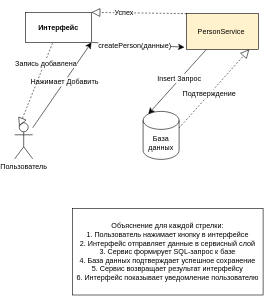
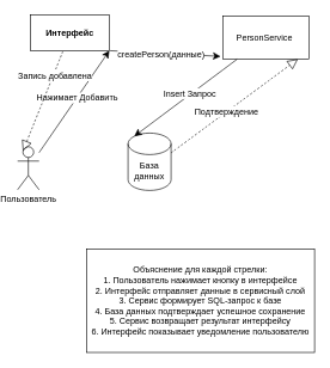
  <mxCell id="0" />
  <mxCell id="1" parent="0" />
  <mxCell id="2" style="edgeStyle=none;curved=1;rounded=0;orthogonalLoop=1;jettySize=auto;html=1;fontSize=12;startSize=8;endSize=8;entryX=1;entryY=1;entryDx=0;entryDy=0;" edge="1" parent="1" source="4" target="8"><mxGeometry relative="1" as="geometry"><mxPoint x="42" y="71.4" as="targetPoint" /></mxGeometry></mxCell>
  <mxCell id="3" value="Нажимает Добавить" style="edgeLabel;html=1;align=center;verticalAlign=middle;resizable=0;points=[];fontSize=12;" vertex="1" connectable="0" parent="2"><mxGeometry x="0.076" relative="1" as="geometry"><mxPoint as="offset" /></mxGeometry></mxCell>
  <mxCell id="4" value="Пользователь" style="shape=umlActor;verticalLabelPosition=bottom;verticalAlign=top;html=1;" vertex="1" parent="1"><mxGeometry x="20" y="204" width="30" height="60" as="geometry" /></mxCell>
  <mxCell id="5" style="edgeStyle=none;curved=1;rounded=0;orthogonalLoop=1;jettySize=auto;html=1;fontSize=12;startSize=8;endSize=8;exitX=1;exitY=1;exitDx=0;exitDy=0;" edge="1" parent="1" source="8"><mxGeometry relative="1" as="geometry"><mxPoint x="303" y="78" as="targetPoint" /></mxGeometry></mxCell>
  <mxCell id="6" value="t" style="edgeLabel;html=1;align=center;verticalAlign=middle;resizable=0;points=[];fontSize=12;" vertex="1" connectable="0" parent="5"><mxGeometry x="-0.06" relative="1" as="geometry"><mxPoint as="offset" /></mxGeometry></mxCell>
  <mxCell id="7" value="createPerson(данные)" style="edgeLabel;html=1;align=center;verticalAlign=middle;resizable=0;points=[];fontSize=12;" vertex="1" connectable="0" parent="5"><mxGeometry x="-0.071" y="-2" relative="1" as="geometry"><mxPoint as="offset" /></mxGeometry></mxCell>
  <mxCell id="8" value="&lt;b&gt;Интерфейс&lt;/b&gt;" style="html=1;whiteSpace=wrap;" vertex="1" parent="1"><mxGeometry x="38" y="20" width="110" height="50" as="geometry" /></mxCell>
- <mxCell id="9" value="PersonService&amp;nbsp;" style="rounded=0;whiteSpace=wrap;html=1;fillColor=#fff2cc;" vertex="1" parent="1"><mxGeometry x="306" y="22" width="120" height="60" as="geometry" /></mxCell>
- <mxCell id="10" value="База данных" style="shape=cylinder3;whiteSpace=wrap;html=1;boundedLbl=1;backgroundOutline=1;size=15;" vertex="1" parent="1"><mxGeometry x="234" y="185" width="60" height="80" as="geometry" /></mxCell>
+ <mxCell id="9" value="PersonService&amp;nbsp;" style="rounded=0;whiteSpace=wrap;html=1;" vertex="1" parent="1"><mxGeometry x="306" y="22" width="120" height="60" as="geometry" /></mxCell>
+ <mxCell id="10" value="База данных" style="shape=cylinder3;whiteSpace=wrap;html=1;boundedLbl=1;backgroundOutline=1;size=15;" vertex="1" parent="1"><mxGeometry x="174" y="185" width="60" height="80" as="geometry" /></mxCell>
  <mxCell id="11" style="edgeStyle=none;curved=1;rounded=0;orthogonalLoop=1;jettySize=auto;html=1;entryX=0.145;entryY=0;entryDx=0;entryDy=4.35;entryPerimeter=0;fontSize=12;startSize=8;endSize=8;" edge="1" parent="1" source="9" target="10"><mxGeometry relative="1" as="geometry" /></mxCell>
  <mxCell id="12" value="Insert Запрос" style="edgeLabel;html=1;align=center;verticalAlign=middle;resizable=0;points=[];fontSize=12;" vertex="1" connectable="0" parent="11"><mxGeometry x="-0.081" y="-2" relative="1" as="geometry"><mxPoint as="offset" /></mxGeometry></mxCell>
  <mxCell id="13" value="" style="endArrow=block;dashed=1;endFill=0;endSize=12;html=1;rounded=0;fontSize=12;curved=1;exitX=1;exitY=0;exitDx=0;exitDy=27.5;exitPerimeter=0;entryX=0.873;entryY=0.997;entryDx=0;entryDy=0;entryPerimeter=0;" edge="1" parent="1" source="10" target="9"><mxGeometry width="160" relative="1" as="geometry"><mxPoint x="80" y="206" as="sourcePoint" /><mxPoint x="240" y="206" as="targetPoint" /></mxGeometry></mxCell>
  <mxCell id="14" value="Подтверждение" style="edgeLabel;html=1;align=center;verticalAlign=middle;resizable=0;points=[];fontSize=12;" vertex="1" connectable="0" parent="13"><mxGeometry x="-0.127" y="1" relative="1" as="geometry"><mxPoint as="offset" /></mxGeometry></mxCell>
- <mxCell id="15" value="" style="endArrow=block;dashed=1;endFill=0;endSize=12;html=1;rounded=0;fontSize=12;curved=1;exitX=0;exitY=0;exitDx=0;exitDy=0;entryX=1;entryY=0;entryDx=0;entryDy=0;" edge="1" parent="1" source="9" target="8"><mxGeometry width="160" relative="1" as="geometry"><mxPoint x="80" y="206" as="sourcePoint" /><mxPoint x="240" y="206" as="targetPoint" /></mxGeometry></mxCell>
- <mxCell id="16" value="Успех" style="edgeLabel;html=1;align=center;verticalAlign=middle;resizable=0;points=[];fontSize=12;" vertex="1" connectable="0" parent="15"><mxGeometry x="0.332" y="-1" relative="1" as="geometry"><mxPoint as="offset" /></mxGeometry></mxCell>
  <mxCell id="17" value="" style="endArrow=block;dashed=1;endFill=0;endSize=12;html=1;rounded=0;fontSize=12;curved=1;exitX=0.409;exitY=1.028;exitDx=0;exitDy=0;entryX=0.25;entryY=0.1;entryDx=0;entryDy=0;entryPerimeter=0;exitPerimeter=0;" edge="1" parent="1" source="8" target="4"><mxGeometry width="160" relative="1" as="geometry"><mxPoint x="80" y="206" as="sourcePoint" /><mxPoint x="240" y="206" as="targetPoint" /></mxGeometry></mxCell>
  <mxCell id="18" value="Запись добавлена" style="edgeLabel;html=1;align=center;verticalAlign=middle;resizable=0;points=[];fontSize=12;" vertex="1" connectable="0" parent="17"><mxGeometry x="-0.533" y="2" relative="1" as="geometry"><mxPoint as="offset" /></mxGeometry></mxCell>
  <mxCell id="19" value="&lt;div&gt;Объяснение для каждой стрелки:&lt;/div&gt;&lt;div&gt;1. Пользователь нажимает кнопку в интерфейсе&lt;/div&gt;&lt;div&gt;2. Интерфейс отправляет данные в сервисный слой&lt;/div&gt;&lt;div&gt;3. Сервис формирует SQL-запрос к базе&lt;/div&gt;&lt;div&gt;4. База данных подтверждает успешное сохранение&lt;/div&gt;&lt;div&gt;5. Сервис возвращает результат интерфейсу&lt;/div&gt;&lt;div&gt;6. Интерфейс показывает уведомление пользователю&lt;/div&gt;" style="rounded=0;whiteSpace=wrap;html=1;" vertex="1" parent="1"><mxGeometry x="116" y="347" width="318" height="144" as="geometry" /></mxCell>
